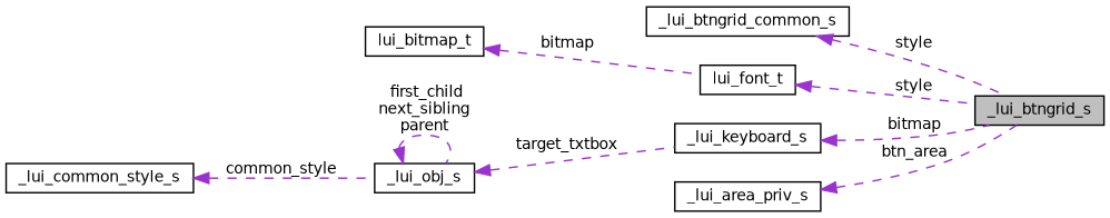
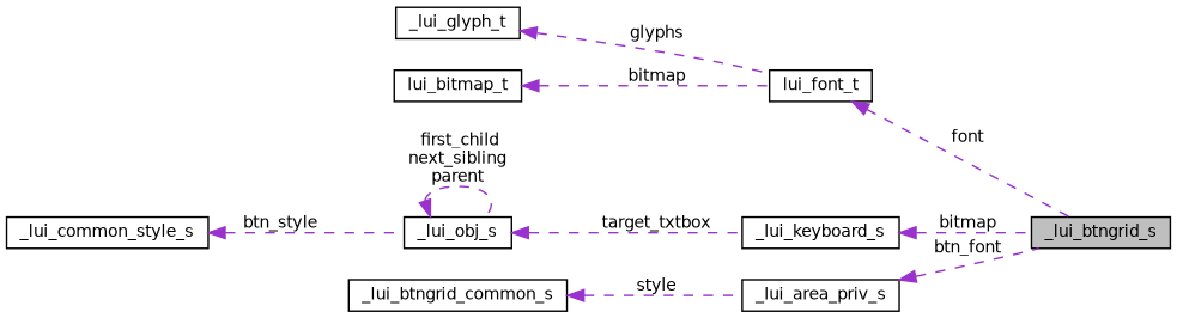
  digraph {
    rankdir=LR
    node [color=black fillcolor=white fontname=Helvetica fontsize=10 shape=record style=filled]
    edge [color=darkorchid3 dir=back fontname=Helvetica fontsize=10 labelfontname=Helvetica labelfontsize=10 style=dashed]
    n1 [fillcolor=grey75 fontcolor=black height=0.2 label=_lui_btngrid_s width=0.4]
    n2 [height=0.2 label=_lui_btngrid_common_s width=0.4]
    n3 [height=0.2 label=lui_font_t width=0.4]
+   n4 [height=0.2 label=_lui_glyph_t width=0.4]
    n5 [height=0.2 label=lui_bitmap_t width=0.4]
    n6 [height=0.2 label=_lui_keyboard_s width=0.4]
    n7 [height=0.2 label=_lui_obj_s width=0.4]
    n8 [height=0.2 label=_lui_common_style_s width=0.4]
    n9 [height=0.2 label=_lui_area_priv_s width=0.4]
-   n2 -> n1 [label=" style"]
-   n3 -> n1 [label=" style"]
+   n2 -> n9 [label=" style"]
+   n3 -> n1 [label=" font"]
+   n4 -> n3 [label=" glyphs"]
    n5 -> n3 [label=" bitmap"]
    n6 -> n1 [label=" bitmap"]
    n7 -> n6 [label=" target_txtbox"]
    n7 -> n7 [label=" first_child\nnext_sibling\nparent"]
-   n8 -> n7 [label=" common_style"]
-   n9 -> n1 [label=" btn_area"]
+   n8 -> n7 [label=" btn_style"]
+   n9 -> n1 [label=" btn_font"]
  }
